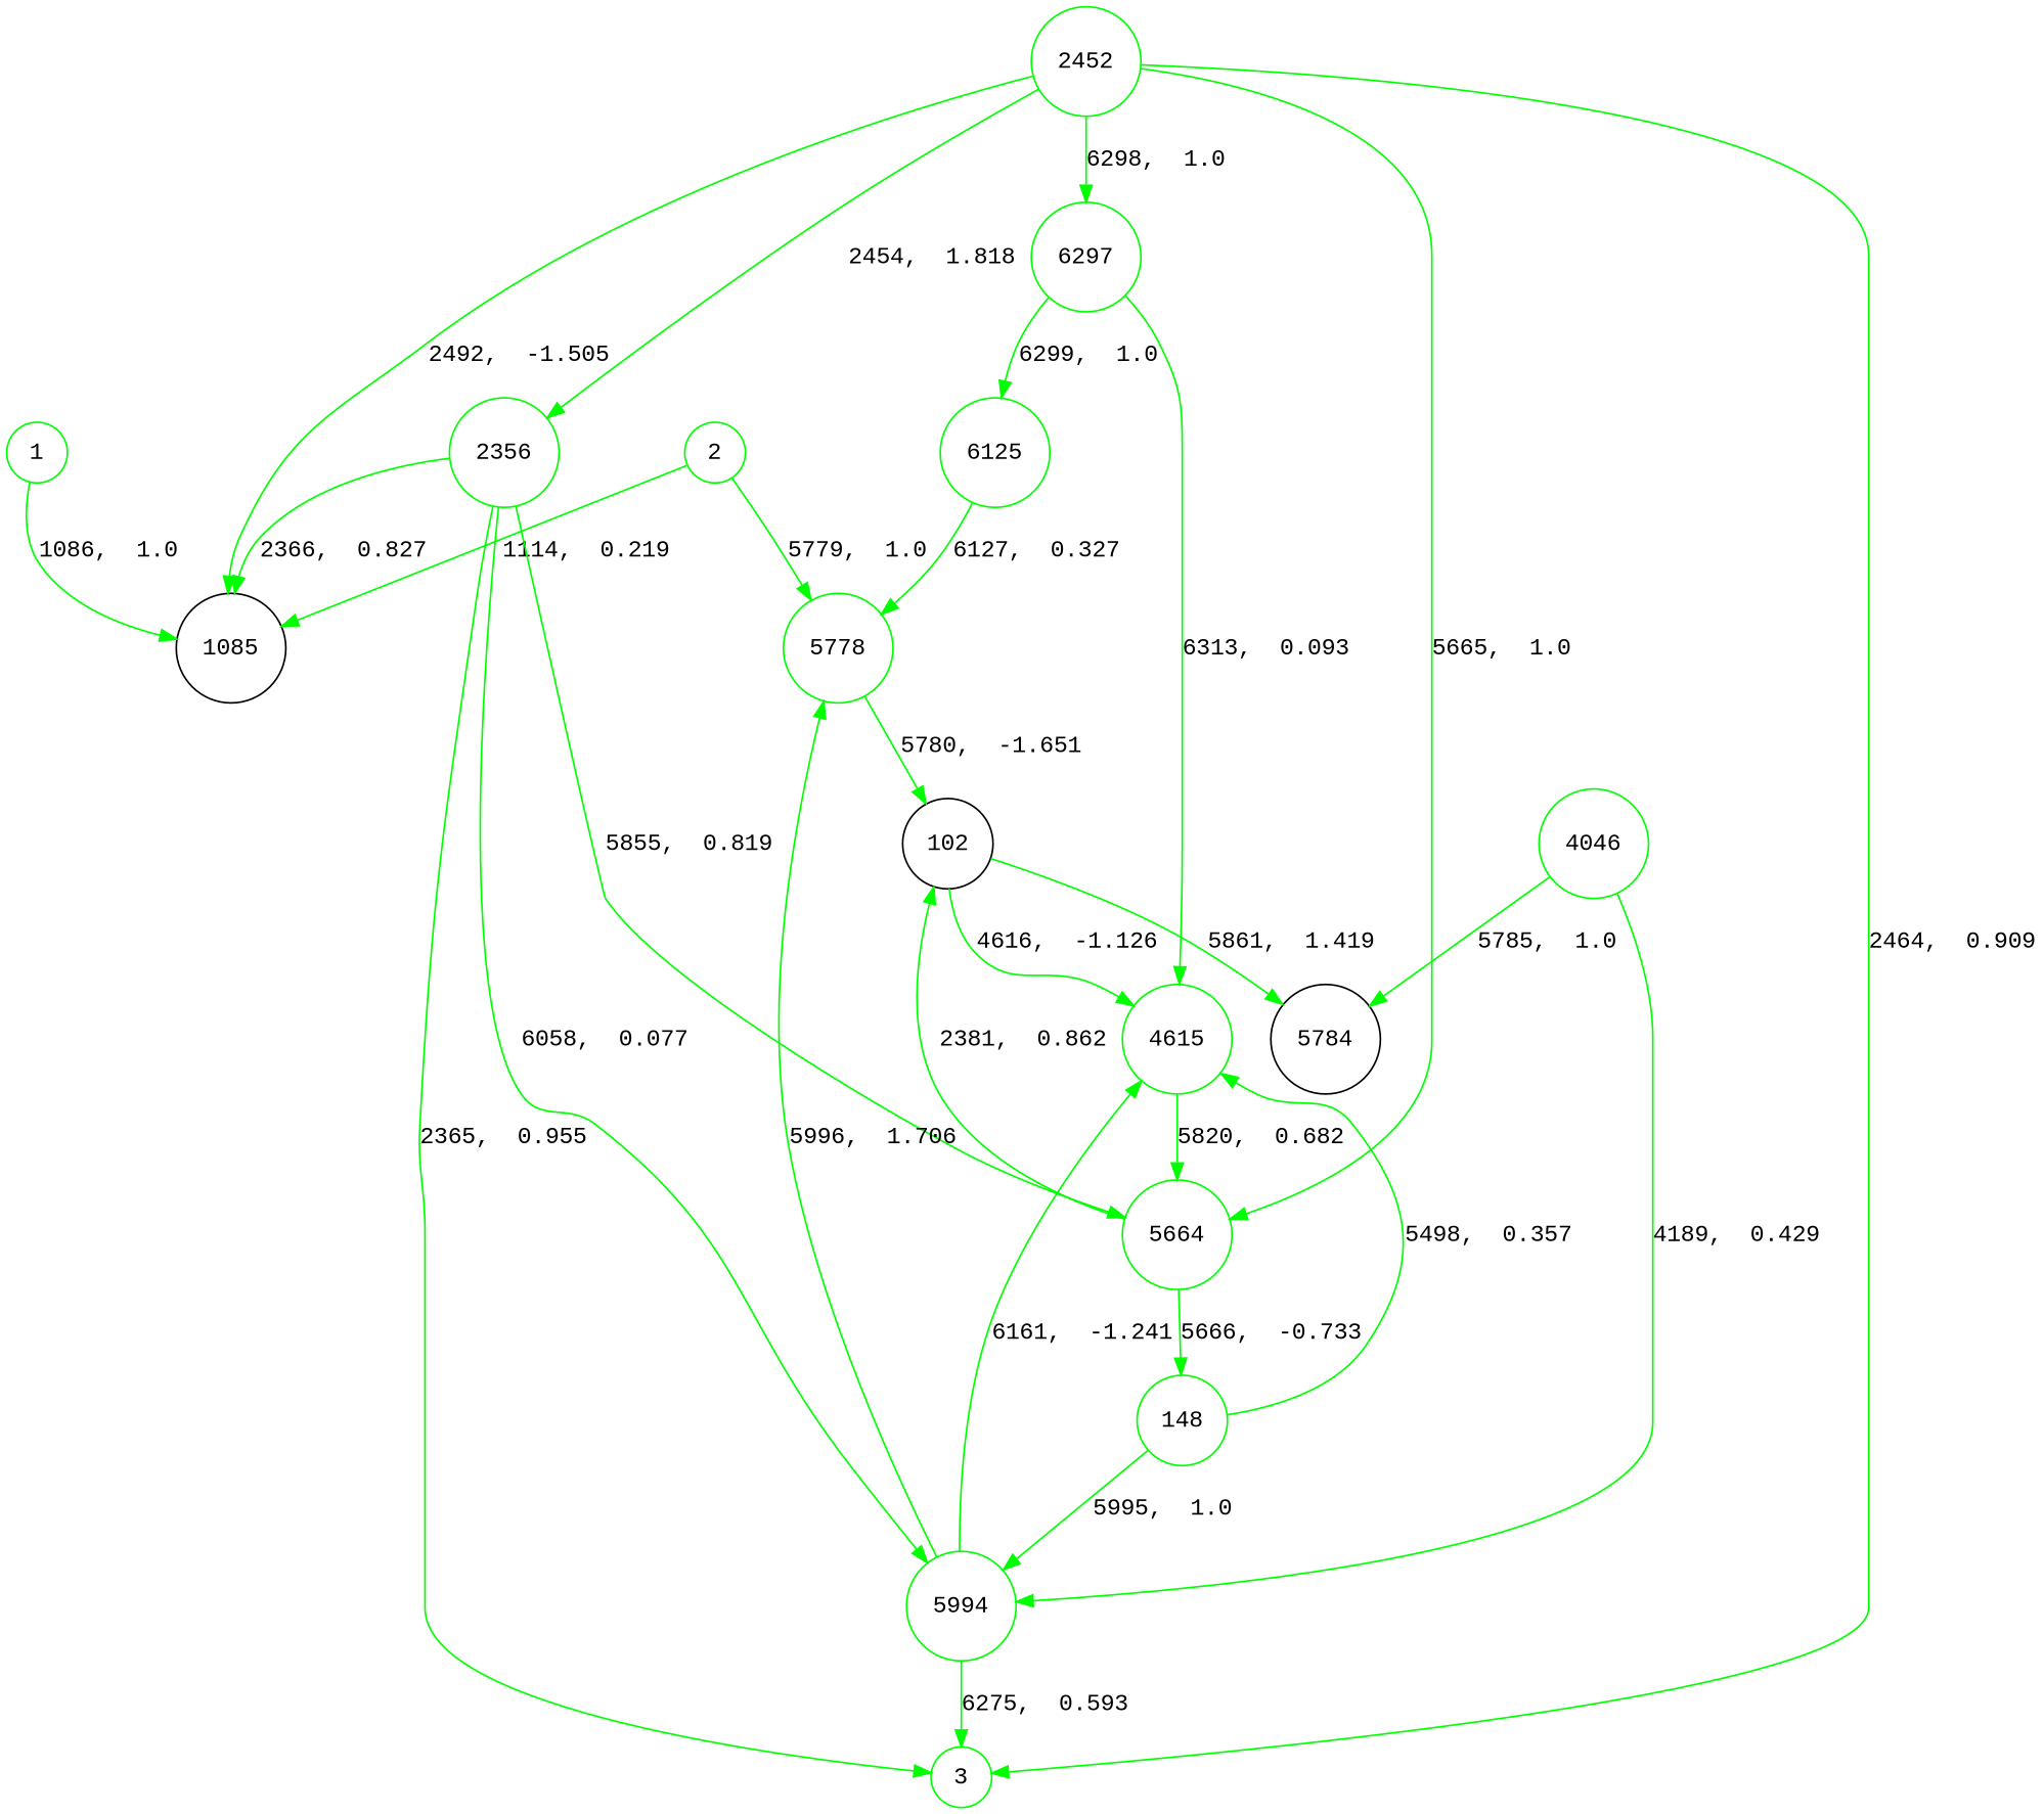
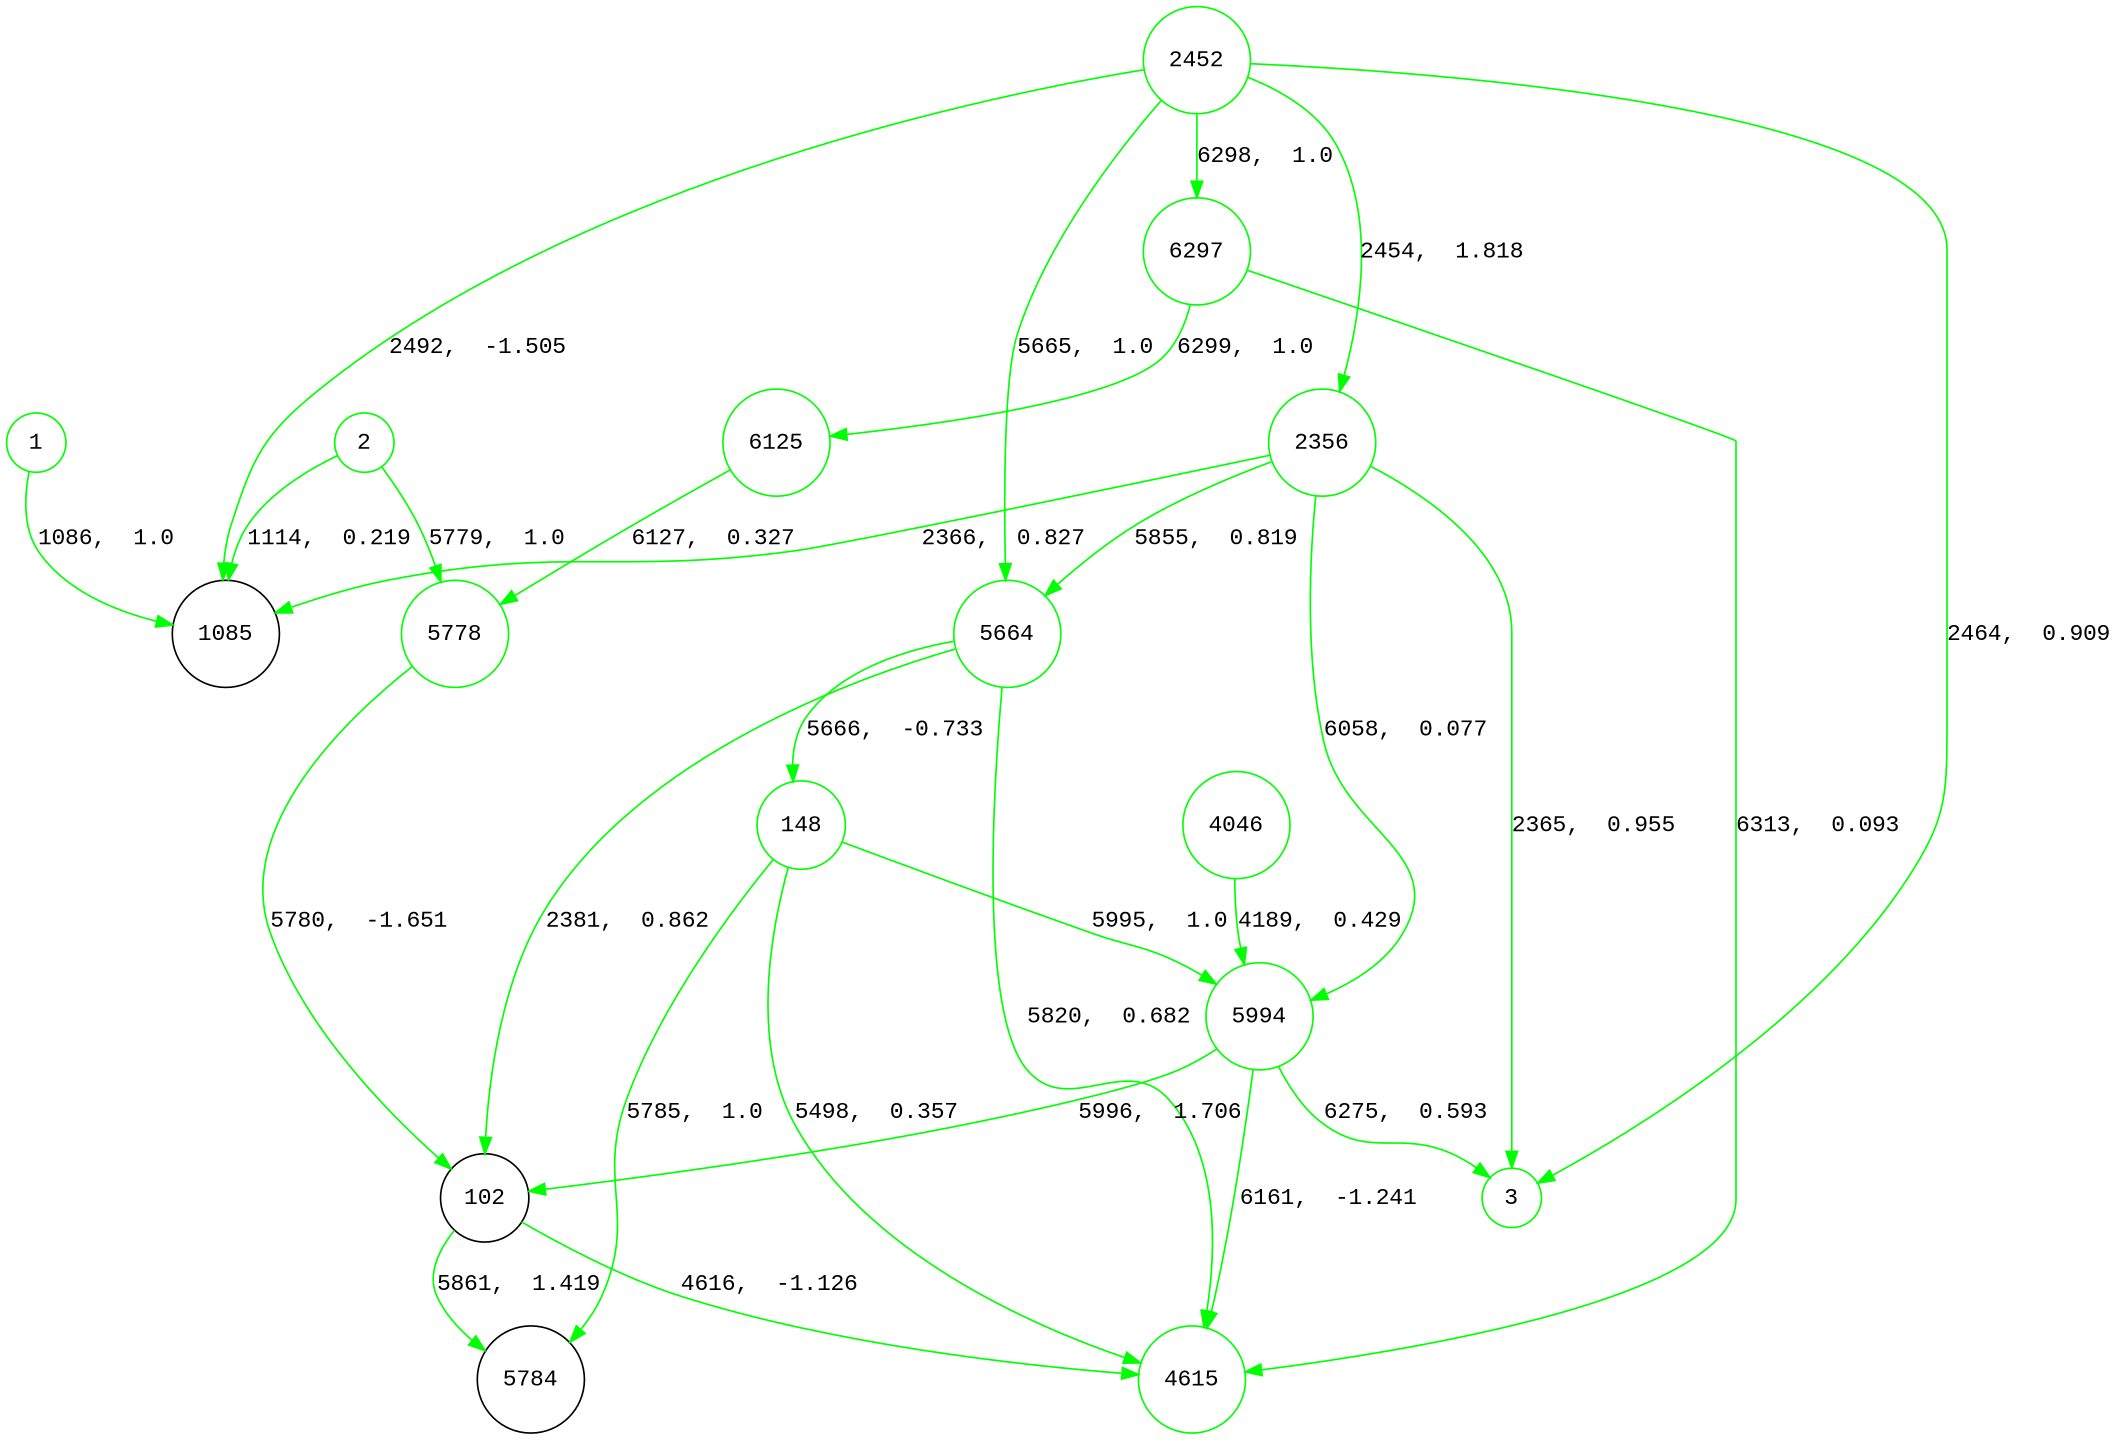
  digraph {
    fontname="Liberation Mono"
    rankdir=TB
    node [color=green fontname="Liberation Mono" shape=circle]
    edge [color=green fontname="Liberation Mono" penwidth=1.0]
    1
    2
    2452
    6297
    2356
    6125
    5664
    5778
    148
    5994
    102 [color=black]
    4615
    4046
    3
    1085 [color=""]
    5784 [color=""]
    subgraph sub_1 {
      rank=same
      1
      2
    }
    subgraph sub_2 {
      rank=same
      2452
    }
    subgraph sub_3 {
      rank=same
      6297
    }
    subgraph sub_4 {
      rank=same
      2356
      6125
    }
    subgraph sub_5 {
      rank=same
      5664
    }
    subgraph sub_6 {
      rank=same
      5778
    }
    subgraph sub_7 {
      rank=same
      148
    }
    subgraph sub_8 {
      rank=same
      5994
    }
    subgraph sub_9 {
      rank=same
      102
    }
    subgraph sub_10 {
      rank=same
      4615
    }
    subgraph sub_11 {
      rank=same
      4046
    }
    subgraph sub_12 {
      rank=same
    }
    subgraph sub_13 {
      rank=same
    }
    subgraph sub_14 {
      rank=same
      3
    }
    1 -> 1085 [label="1086,  1.0"]
    2 -> 5778 [label="5779,  1.0"]
    2 -> 1085 [label="1114,  0.219"]
    2452 -> 6297 [label="6298,  1.0"]
    2452 -> 2356 [label="2454,  1.818"]
    2452 -> 5664 [label="5665,  1.0"]
    2452 -> 3 [label="2464,  0.909"]
    2452 -> 1085 [label="2492,  -1.505"]
    6297 -> 6125 [label="6299,  1.0"]
    6297 -> 4615 [label="6313,  0.093"]
    2356 -> 5664 [label="5855,  0.819"]
    2356 -> 5994 [label="6058,  0.077"]
    2356 -> 3 [label="2365,  0.955"]
    2356 -> 1085 [label="2366,  0.827"]
    6125 -> 5778 [label="6127,  0.327"]
    5664 -> 148 [label="5666,  -0.733"]
    5664 -> 102 [label="2381,  0.862"]
-   4615 -> 5664 [label="5820,  0.682"]
+   5664 -> 4615 [label="5820,  0.682"]
    5778 -> 102 [label="5780,  -1.651"]
    148 -> 5994 [label="5995,  1.0"]
    148 -> 4615 [label="5498,  0.357"]
-   5994 -> 5778 [label="5996,  1.706"]
+   5994 -> 102 [label="5996,  1.706"]
    5994 -> 4615 [label="6161,  -1.241"]
    5994 -> 3 [label="6275,  0.593"]
    102 -> 4615 [label="4616,  -1.126"]
    102 -> 5784 [label="5861,  1.419"]
    4046 -> 5994 [label="4189,  0.429"]
-   4046 -> 5784 [label="5785,  1.0"]
+   148 -> 5784 [label="5785,  1.0"]
  }
